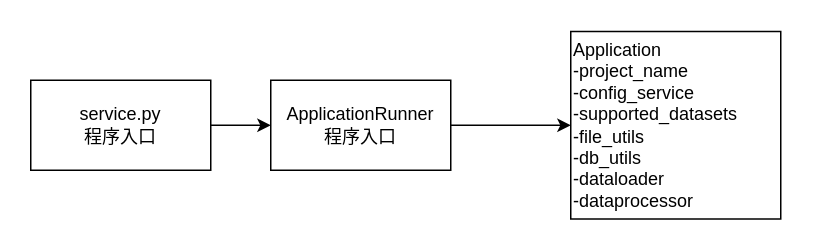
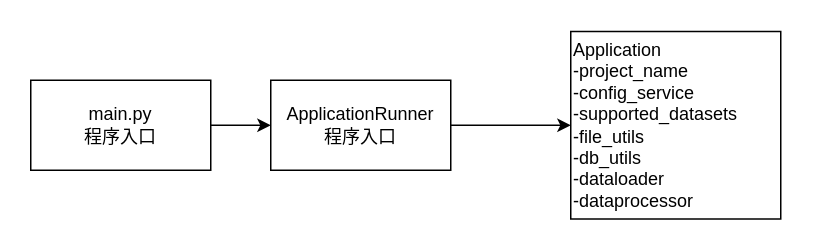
  <mxCell id="0" />
  <mxCell id="1" parent="0" />
  <mxCell id="2" value="" style="edgeStyle=none;html=1;" edge="1" parent="1" source="3" target="5"><mxGeometry relative="1" as="geometry" /></mxCell>
- <mxCell id="3" value="service.py&lt;br&gt;程序入口" style="rounded=0;whiteSpace=wrap;html=1;" vertex="1" parent="1"><mxGeometry x="20" y="53" width="120" height="60" as="geometry" /></mxCell>
+ <mxCell id="3" value="main.py&lt;br&gt;程序入口" style="rounded=0;whiteSpace=wrap;html=1;" vertex="1" parent="1"><mxGeometry x="20" y="53" width="120" height="60" as="geometry" /></mxCell>
  <mxCell id="4" value="" style="edgeStyle=none;html=1;" edge="1" parent="1" source="5" target="6"><mxGeometry relative="1" as="geometry" /></mxCell>
  <mxCell id="5" value="ApplicationRunner&lt;br&gt;程序入口" style="rounded=0;whiteSpace=wrap;html=1;" vertex="1" parent="1"><mxGeometry x="180" y="53" width="120" height="60" as="geometry" /></mxCell>
  <mxCell id="6" value="Application&lt;br&gt;-project_name&lt;br&gt;-config_service&lt;br&gt;-supported_datasets&lt;br&gt;-file_utils&lt;br&gt;-db_utils&lt;br&gt;-dataloader&lt;br&gt;-dataprocessor" style="whiteSpace=wrap;html=1;rounded=0;align=left;" vertex="1" parent="1"><mxGeometry x="380" y="20.5" width="140" height="125" as="geometry" /></mxCell>
